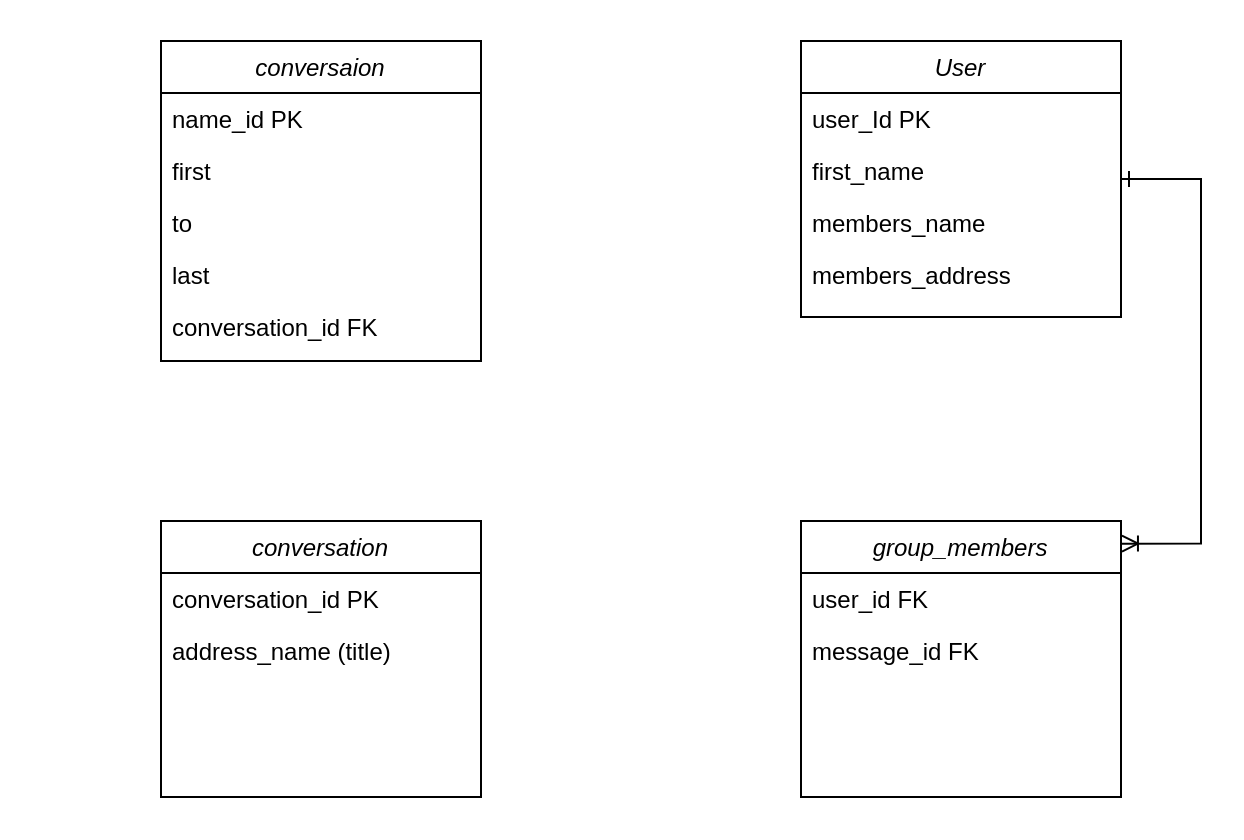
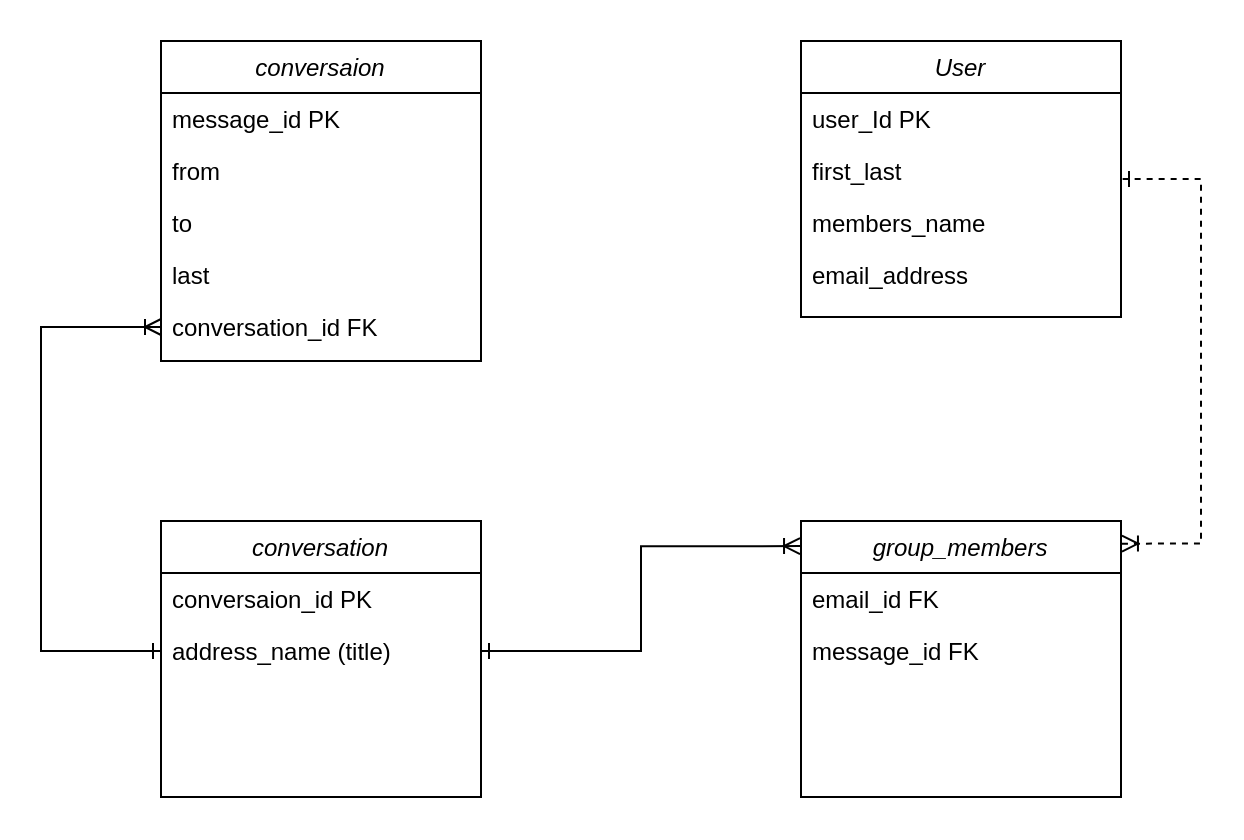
  <mxCell id="0" />
  <mxCell id="1" parent="0" />
- <mxCell id="2" style="edgeStyle=orthogonalEdgeStyle;rounded=0;orthogonalLoop=1;jettySize=auto;html=1;fontSize=14;startArrow=ERoneToMany;startFill=0;endArrow=ERone;endFill=0;exitX=1.003;exitY=0.082;exitDx=0;exitDy=0;exitPerimeter=0;" edge="1" parent="1" source="8" target="3"><mxGeometry relative="1" as="geometry"><Array as="points"><mxPoint x="600" y="271" /><mxPoint x="600" y="89" /></Array></mxGeometry></mxCell>
+ <mxCell id="2" style="edgeStyle=orthogonalEdgeStyle;rounded=0;orthogonalLoop=1;jettySize=auto;html=1;fontSize=14;startArrow=ERoneToMany;startFill=0;endArrow=ERone;endFill=0;exitX=1.003;exitY=0.082;exitDx=0;exitDy=0;exitPerimeter=0;dashed=1;" edge="1" parent="1" source="8" target="3"><mxGeometry relative="1" as="geometry"><Array as="points"><mxPoint x="600" y="271" /><mxPoint x="600" y="89" /></Array></mxGeometry></mxCell>
  <mxCell id="3" value="User" style="swimlane;fontStyle=2;align=center;verticalAlign=top;childLayout=stackLayout;horizontal=1;startSize=26;horizontalStack=0;resizeParent=1;resizeLast=0;collapsible=1;marginBottom=0;rounded=0;shadow=0;strokeWidth=1;" vertex="1" parent="1"><mxGeometry x="400" y="20" width="160" height="138" as="geometry"><mxRectangle x="230" y="140" width="160" height="26" as="alternateBounds" /></mxGeometry></mxCell>
  <mxCell id="4" value="user_Id PK" style="text;align=left;verticalAlign=top;spacingLeft=4;spacingRight=4;overflow=hidden;rotatable=0;points=[[0,0.5],[1,0.5]];portConstraint=eastwest;" vertex="1" parent="3"><mxGeometry y="26" width="160" height="26" as="geometry" /></mxCell>
- <mxCell id="5" value="first_name" style="text;align=left;verticalAlign=top;spacingLeft=4;spacingRight=4;overflow=hidden;rotatable=0;points=[[0,0.5],[1,0.5]];portConstraint=eastwest;" vertex="1" parent="3"><mxGeometry y="52" width="160" height="26" as="geometry" /></mxCell>
+ <mxCell id="5" value="first_last" style="text;align=left;verticalAlign=top;spacingLeft=4;spacingRight=4;overflow=hidden;rotatable=0;points=[[0,0.5],[1,0.5]];portConstraint=eastwest;" vertex="1" parent="3"><mxGeometry y="52" width="160" height="26" as="geometry" /></mxCell>
  <mxCell id="6" value="members_name&#10;" style="text;align=left;verticalAlign=top;spacingLeft=4;spacingRight=4;overflow=hidden;rotatable=0;points=[[0,0.5],[1,0.5]];portConstraint=eastwest;" vertex="1" parent="3"><mxGeometry y="78" width="160" height="26" as="geometry" /></mxCell>
- <mxCell id="7" value="members_address" style="text;align=left;verticalAlign=top;spacingLeft=4;spacingRight=4;overflow=hidden;rotatable=0;points=[[0,0.5],[1,0.5]];portConstraint=eastwest;rounded=0;shadow=0;html=0;" vertex="1" parent="3"><mxGeometry y="104" width="160" height="26" as="geometry" /></mxCell>
+ <mxCell id="7" value="email_address" style="text;align=left;verticalAlign=top;spacingLeft=4;spacingRight=4;overflow=hidden;rotatable=0;points=[[0,0.5],[1,0.5]];portConstraint=eastwest;rounded=0;shadow=0;html=0;" vertex="1" parent="3"><mxGeometry y="104" width="160" height="26" as="geometry" /></mxCell>
  <mxCell id="8" value="group_members" style="swimlane;fontStyle=2;align=center;verticalAlign=top;childLayout=stackLayout;horizontal=1;startSize=26;horizontalStack=0;resizeParent=1;resizeLast=0;collapsible=1;marginBottom=0;rounded=0;shadow=0;strokeWidth=1;" vertex="1" parent="1"><mxGeometry x="400" y="260" width="160" height="138" as="geometry"><mxRectangle x="230" y="140" width="160" height="26" as="alternateBounds" /></mxGeometry></mxCell>
- <mxCell id="9" value="user_id FK" style="text;align=left;verticalAlign=top;spacingLeft=4;spacingRight=4;overflow=hidden;rotatable=0;points=[[0,0.5],[1,0.5]];portConstraint=eastwest;" vertex="1" parent="8"><mxGeometry y="26" width="160" height="26" as="geometry" /></mxCell>
+ <mxCell id="9" value="email_id FK" style="text;align=left;verticalAlign=top;spacingLeft=4;spacingRight=4;overflow=hidden;rotatable=0;points=[[0,0.5],[1,0.5]];portConstraint=eastwest;" vertex="1" parent="8"><mxGeometry y="26" width="160" height="26" as="geometry" /></mxCell>
  <mxCell id="10" value="message_id FK" style="text;align=left;verticalAlign=top;spacingLeft=4;spacingRight=4;overflow=hidden;rotatable=0;points=[[0,0.5],[1,0.5]];portConstraint=eastwest;" vertex="1" parent="8"><mxGeometry y="52" width="160" height="26" as="geometry" /></mxCell>
  <mxCell id="11" value="conversation" style="swimlane;fontStyle=2;align=center;verticalAlign=top;childLayout=stackLayout;horizontal=1;startSize=26;horizontalStack=0;resizeParent=1;resizeLast=0;collapsible=1;marginBottom=0;rounded=0;shadow=0;strokeWidth=1;" vertex="1" parent="1"><mxGeometry x="80" y="260" width="160" height="138" as="geometry"><mxRectangle x="230" y="140" width="160" height="26" as="alternateBounds" /></mxGeometry></mxCell>
- <mxCell id="12" value="conversation_id PK" style="text;align=left;verticalAlign=top;spacingLeft=4;spacingRight=4;overflow=hidden;rotatable=0;points=[[0,0.5],[1,0.5]];portConstraint=eastwest;" vertex="1" parent="11"><mxGeometry y="26" width="160" height="26" as="geometry" /></mxCell>
+ <mxCell id="12" value="conversaion_id PK" style="text;align=left;verticalAlign=top;spacingLeft=4;spacingRight=4;overflow=hidden;rotatable=0;points=[[0,0.5],[1,0.5]];portConstraint=eastwest;" vertex="1" parent="11"><mxGeometry y="26" width="160" height="26" as="geometry" /></mxCell>
  <mxCell id="13" value="address_name (title)" style="text;align=left;verticalAlign=top;spacingLeft=4;spacingRight=4;overflow=hidden;rotatable=0;points=[[0,0.5],[1,0.5]];portConstraint=eastwest;rounded=0;shadow=0;html=0;" vertex="1" parent="11"><mxGeometry y="52" width="160" height="26" as="geometry" /></mxCell>
  <mxCell id="14" value="conversaion" style="swimlane;fontStyle=2;align=center;verticalAlign=top;childLayout=stackLayout;horizontal=1;startSize=26;horizontalStack=0;resizeParent=1;resizeLast=0;collapsible=1;marginBottom=0;rounded=0;shadow=0;strokeWidth=1;" vertex="1" parent="1"><mxGeometry x="80" y="20" width="160" height="160" as="geometry"><mxRectangle x="230" y="140" width="160" height="26" as="alternateBounds" /></mxGeometry></mxCell>
- <mxCell id="15" value="name_id PK&#10;" style="text;align=left;verticalAlign=top;spacingLeft=4;spacingRight=4;overflow=hidden;rotatable=0;points=[[0,0.5],[1,0.5]];portConstraint=eastwest;" vertex="1" parent="14"><mxGeometry y="26" width="160" height="26" as="geometry" /></mxCell>
- <mxCell id="16" value="first" style="text;align=left;verticalAlign=top;spacingLeft=4;spacingRight=4;overflow=hidden;rotatable=0;points=[[0,0.5],[1,0.5]];portConstraint=eastwest;" vertex="1" parent="14"><mxGeometry y="52" width="160" height="26" as="geometry" /></mxCell>
+ <mxCell id="15" value="message_id PK&#10;" style="text;align=left;verticalAlign=top;spacingLeft=4;spacingRight=4;overflow=hidden;rotatable=0;points=[[0,0.5],[1,0.5]];portConstraint=eastwest;" vertex="1" parent="14"><mxGeometry y="26" width="160" height="26" as="geometry" /></mxCell>
+ <mxCell id="16" value="from" style="text;align=left;verticalAlign=top;spacingLeft=4;spacingRight=4;overflow=hidden;rotatable=0;points=[[0,0.5],[1,0.5]];portConstraint=eastwest;" vertex="1" parent="14"><mxGeometry y="52" width="160" height="26" as="geometry" /></mxCell>
  <mxCell id="17" value="to" style="text;align=left;verticalAlign=top;spacingLeft=4;spacingRight=4;overflow=hidden;rotatable=0;points=[[0,0.5],[1,0.5]];portConstraint=eastwest;" vertex="1" parent="14"><mxGeometry y="78" width="160" height="26" as="geometry" /></mxCell>
  <mxCell id="18" value="last" style="text;align=left;verticalAlign=top;spacingLeft=4;spacingRight=4;overflow=hidden;rotatable=0;points=[[0,0.5],[1,0.5]];portConstraint=eastwest;rounded=0;shadow=0;html=0;" vertex="1" parent="14"><mxGeometry y="104" width="160" height="26" as="geometry" /></mxCell>
  <mxCell id="19" value="conversation_id FK" style="text;align=left;verticalAlign=top;spacingLeft=4;spacingRight=4;overflow=hidden;rotatable=0;points=[[0,0.5],[1,0.5]];portConstraint=eastwest;rounded=0;shadow=0;html=0;" vertex="1" parent="14"><mxGeometry y="130" width="160" height="26" as="geometry" /></mxCell>
+ <mxCell id="20" style="edgeStyle=orthogonalEdgeStyle;rounded=0;orthogonalLoop=1;jettySize=auto;html=1;fontSize=14;startArrow=ERoneToMany;startFill=0;endArrow=ERone;endFill=0;exitX=-0.003;exitY=0.091;exitDx=0;exitDy=0;exitPerimeter=0;" edge="1" parent="1" source="8" target="13"><mxGeometry relative="1" as="geometry" /></mxCell>
+ <mxCell id="21" style="edgeStyle=orthogonalEdgeStyle;rounded=0;orthogonalLoop=1;jettySize=auto;html=1;fontSize=14;startArrow=ERoneToMany;startFill=0;endArrow=ERone;endFill=0;exitX=0;exitY=0.5;exitDx=0;exitDy=0;" edge="1" parent="1" source="19" target="13"><mxGeometry relative="1" as="geometry"><Array as="points"><mxPoint x="20" y="163" /><mxPoint x="20" y="325" /></Array></mxGeometry></mxCell>
